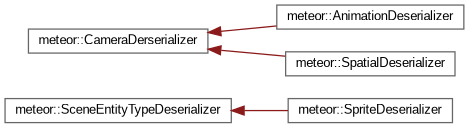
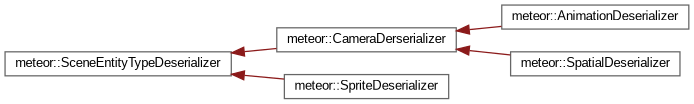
  digraph {
    fontname="Liberation Sans"
    rankdir=LR
    node [color=grey40 fillcolor=white fontname="Liberation Sans" fontsize=10 shape=box style=filled]
    edge [color=firebrick4 dir=back fontname="Liberation Sans" fontsize=10 labelfontname=Helvetica labelfontsize=10 style=solid]
    n1 [height=0.2 label="meteor::SceneEntityTypeDeserializer" width=0.4]
    n2 [height=0.2 label="meteor::CameraDerserializer" width=0.4]
    n3 [height=0.2 label="meteor::SpriteDeserializer" width=0.4]
    n4 [height=0.2 label="meteor::AnimationDeserializer" width=0.4]
    n5 [height=0.2 label="meteor::SpatialDeserializer" width=0.4]
+   n1 -> n2
    n1 -> n3
    n2 -> n4
    n2 -> n5
  }
